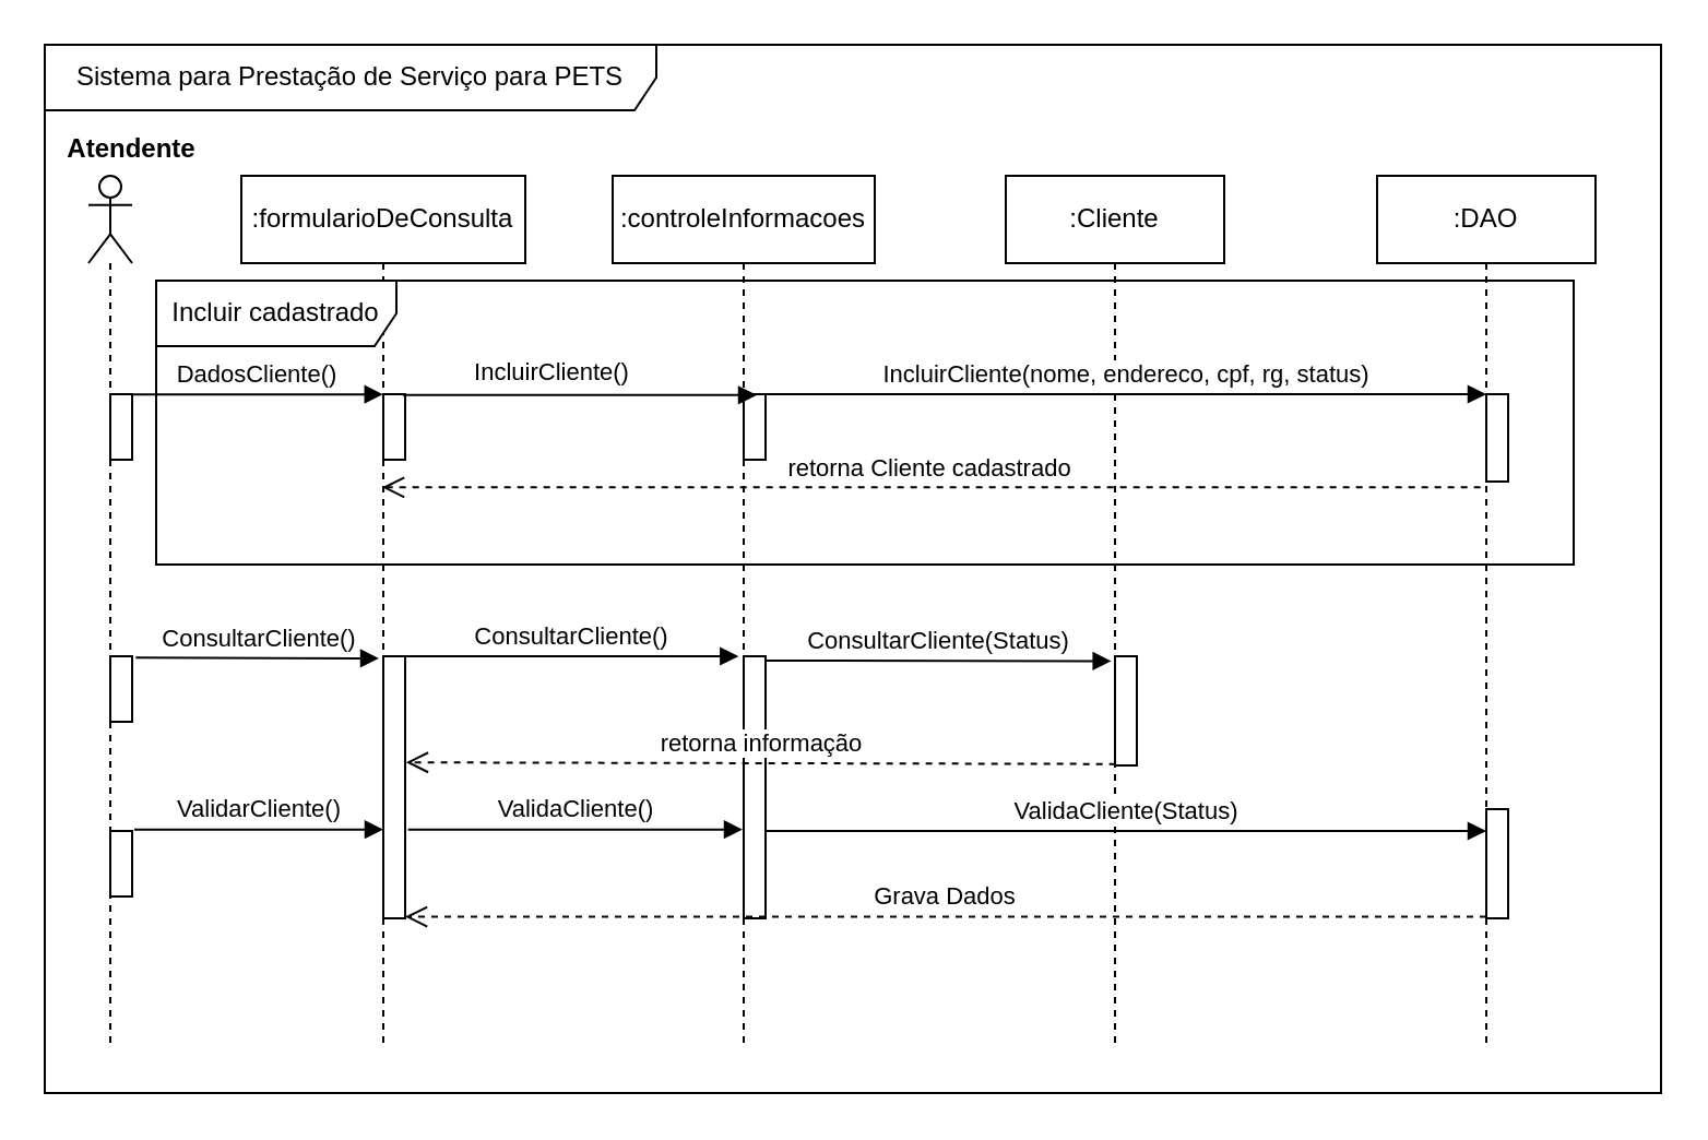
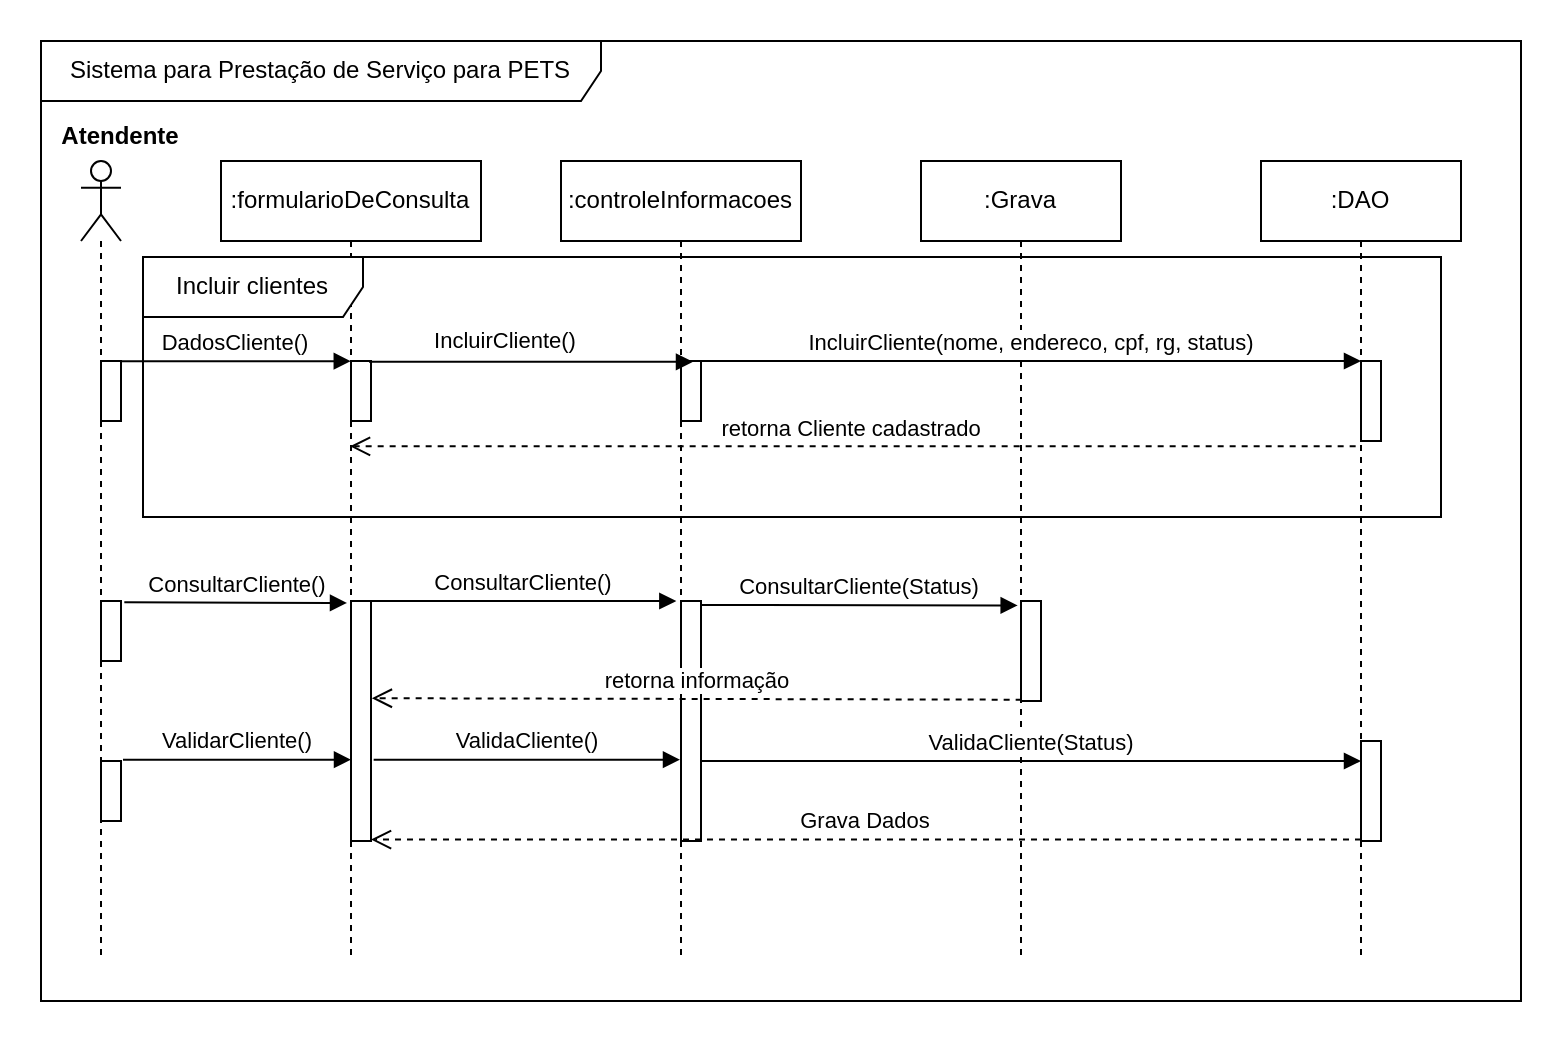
  <mxCell id="0" />
  <mxCell id="1" parent="0" />
  <mxCell id="2" value="Sistema para Prestação de Serviço para PETS" style="shape=umlFrame;whiteSpace=wrap;html=1;sketch=0;width=280;height=30;" parent="1" vertex="1"><mxGeometry x="20" y="20" width="740" height="480" as="geometry" /></mxCell>
  <mxCell id="3" value="" style="shape=umlLifeline;participant=umlActor;perimeter=lifelinePerimeter;whiteSpace=wrap;html=1;container=1;collapsible=0;recursiveResize=0;verticalAlign=top;spacingTop=36;outlineConnect=0;rounded=0;sketch=0;" parent="1" vertex="1"><mxGeometry x="40" y="80" width="20" height="400" as="geometry" /></mxCell>
  <mxCell id="4" value="" style="html=1;points=[];perimeter=orthogonalPerimeter;sketch=0;" parent="3" vertex="1"><mxGeometry x="10" y="100" width="10" height="30" as="geometry" /></mxCell>
  <mxCell id="5" value="" style="html=1;points=[];perimeter=orthogonalPerimeter;" vertex="1" parent="3"><mxGeometry x="10" y="220" width="10" height="30" as="geometry" /></mxCell>
  <mxCell id="6" value="" style="html=1;points=[];perimeter=orthogonalPerimeter;" vertex="1" parent="3"><mxGeometry x="10" y="300" width="10" height="30" as="geometry" /></mxCell>
  <mxCell id="7" value=":formularioDeConsulta" style="shape=umlLifeline;perimeter=lifelinePerimeter;whiteSpace=wrap;html=1;container=1;collapsible=0;recursiveResize=0;outlineConnect=0;rounded=0;sketch=0;" parent="1" vertex="1"><mxGeometry x="110" y="80" width="130" height="400" as="geometry" /></mxCell>
  <mxCell id="8" value="" style="html=1;points=[];perimeter=orthogonalPerimeter;sketch=0;" parent="7" vertex="1"><mxGeometry x="65" y="100" width="10" height="30" as="geometry" /></mxCell>
  <mxCell id="9" value="" style="html=1;points=[];perimeter=orthogonalPerimeter;" vertex="1" parent="7"><mxGeometry x="65" y="220" width="10" height="120" as="geometry" /></mxCell>
  <mxCell id="10" value=":controleInformacoes" style="shape=umlLifeline;perimeter=lifelinePerimeter;whiteSpace=wrap;html=1;container=1;collapsible=0;recursiveResize=0;outlineConnect=0;" vertex="1" parent="1"><mxGeometry x="280" y="80" width="120" height="400" as="geometry" /></mxCell>
  <mxCell id="11" value="" style="html=1;points=[];perimeter=orthogonalPerimeter;" vertex="1" parent="10"><mxGeometry x="60" y="100" width="10" height="30" as="geometry" /></mxCell>
  <mxCell id="12" value="" style="html=1;points=[];perimeter=orthogonalPerimeter;" vertex="1" parent="10"><mxGeometry x="60" y="220" width="10" height="120" as="geometry" /></mxCell>
- <mxCell id="13" value=":Cliente" style="shape=umlLifeline;perimeter=lifelinePerimeter;whiteSpace=wrap;html=1;container=1;collapsible=0;recursiveResize=0;outlineConnect=0;" vertex="1" parent="1"><mxGeometry x="460" y="80" width="100" height="400" as="geometry" /></mxCell>
+ <mxCell id="13" value=":Grava" style="shape=umlLifeline;perimeter=lifelinePerimeter;whiteSpace=wrap;html=1;container=1;collapsible=0;recursiveResize=0;outlineConnect=0;" vertex="1" parent="1"><mxGeometry x="460" y="80" width="100" height="400" as="geometry" /></mxCell>
  <mxCell id="14" value="" style="html=1;points=[];perimeter=orthogonalPerimeter;" vertex="1" parent="13"><mxGeometry x="50" y="220" width="10" height="50" as="geometry" /></mxCell>
  <mxCell id="15" value=":DAO" style="shape=umlLifeline;perimeter=lifelinePerimeter;whiteSpace=wrap;html=1;container=1;collapsible=0;recursiveResize=0;outlineConnect=0;" vertex="1" parent="1"><mxGeometry x="630" y="80" width="100" height="400" as="geometry" /></mxCell>
  <mxCell id="16" value="" style="html=1;points=[];perimeter=orthogonalPerimeter;" vertex="1" parent="15"><mxGeometry x="50" y="100" width="10" height="40" as="geometry" /></mxCell>
  <mxCell id="17" value="" style="html=1;points=[];perimeter=orthogonalPerimeter;" vertex="1" parent="15"><mxGeometry x="50" y="290" width="10" height="50" as="geometry" /></mxCell>
  <mxCell id="18" value="IncluirCliente()" style="html=1;verticalAlign=bottom;endArrow=block;rounded=0;exitX=0.9;exitY=0.014;exitDx=0;exitDy=0;exitPerimeter=0;entryX=0.6;entryY=0.014;entryDx=0;entryDy=0;entryPerimeter=0;" edge="1" parent="1" source="8" target="11"><mxGeometry x="-0.16" y="1" width="80" relative="1" as="geometry"><mxPoint x="490" y="230" as="sourcePoint" /><mxPoint x="570" y="230" as="targetPoint" /><Array as="points" /><mxPoint as="offset" /></mxGeometry></mxCell>
  <mxCell id="19" value="IncluirCliente(nome, endereco, cpf, rg, status)" style="html=1;verticalAlign=bottom;endArrow=block;rounded=0;exitX=1;exitY=0;exitDx=0;exitDy=0;exitPerimeter=0;entryX=0;entryY=0;entryDx=0;entryDy=0;entryPerimeter=0;" edge="1" parent="1" source="11" target="16"><mxGeometry width="80" relative="1" as="geometry"><mxPoint x="490" y="230" as="sourcePoint" /><mxPoint x="570" y="230" as="targetPoint" /></mxGeometry></mxCell>
  <mxCell id="20" value="DadosCliente()" style="html=1;verticalAlign=bottom;endArrow=block;rounded=0;exitX=1.022;exitY=0.003;exitDx=0;exitDy=0;exitPerimeter=0;entryX=-0.011;entryY=0.003;entryDx=0;entryDy=0;entryPerimeter=0;" edge="1" parent="1" source="4" target="8"><mxGeometry width="80" relative="1" as="geometry"><mxPoint x="150" y="160" as="sourcePoint" /><mxPoint x="230" y="160" as="targetPoint" /></mxGeometry></mxCell>
  <mxCell id="21" value="retorna Cliente cadastrado" style="html=1;verticalAlign=bottom;endArrow=open;dashed=1;endSize=8;rounded=0;exitX=-0.267;exitY=1.067;exitDx=0;exitDy=0;exitPerimeter=0;" edge="1" parent="1" source="16" target="7"><mxGeometry x="0.004" relative="1" as="geometry"><mxPoint x="750" y="200" as="sourcePoint" /><mxPoint x="670" y="200" as="targetPoint" /><mxPoint as="offset" /></mxGeometry></mxCell>
  <mxCell id="22" value="Atendente" style="text;align=center;fontStyle=1;verticalAlign=middle;spacingLeft=3;spacingRight=3;strokeColor=none;rotatable=0;points=[[0,0.5],[1,0.5]];portConstraint=eastwest;" vertex="1" parent="1"><mxGeometry x="20" y="54" width="80" height="26" as="geometry" /></mxCell>
  <mxCell id="23" value="ConsultarCliente()" style="html=1;verticalAlign=bottom;endArrow=block;rounded=0;exitX=1;exitY=0;exitDx=0;exitDy=0;exitPerimeter=0;entryX=-0.233;entryY=0;entryDx=0;entryDy=0;entryPerimeter=0;" edge="1" parent="1" source="9" target="12"><mxGeometry width="80" relative="1" as="geometry"><mxPoint x="200" y="229.5" as="sourcePoint" /><mxPoint x="280" y="229.5" as="targetPoint" /></mxGeometry></mxCell>
  <mxCell id="24" value="ConsultarCliente(Status)" style="html=1;verticalAlign=bottom;endArrow=block;rounded=0;entryX=-0.167;entryY=0.044;entryDx=0;entryDy=0;entryPerimeter=0;" edge="1" parent="1" target="14"><mxGeometry width="80" relative="1" as="geometry"><mxPoint x="350" y="302" as="sourcePoint" /><mxPoint x="470" y="240" as="targetPoint" /></mxGeometry></mxCell>
  <mxCell id="25" value="retorna informação" style="html=1;verticalAlign=bottom;endArrow=open;dashed=1;endSize=8;rounded=0;exitX=0.033;exitY=0.987;exitDx=0;exitDy=0;exitPerimeter=0;entryX=1.043;entryY=0.405;entryDx=0;entryDy=0;entryPerimeter=0;" edge="1" parent="1" source="14" target="9"><mxGeometry relative="1" as="geometry"><mxPoint x="470" y="280" as="sourcePoint" /><mxPoint x="190" y="350" as="targetPoint" /></mxGeometry></mxCell>
- <mxCell id="26" value="Incluir cadastrado" style="shape=umlFrame;whiteSpace=wrap;html=1;width=110;height=30;" vertex="1" parent="1"><mxGeometry x="71" y="128" width="649" height="130" as="geometry" /></mxCell>
+ <mxCell id="26" value="Incluir clientes" style="shape=umlFrame;whiteSpace=wrap;html=1;width=110;height=30;" vertex="1" parent="1"><mxGeometry x="71" y="128" width="649" height="130" as="geometry" /></mxCell>
  <mxCell id="27" value="ConsultarCliente()" style="html=1;verticalAlign=bottom;endArrow=block;rounded=0;entryX=-0.2;entryY=0.008;entryDx=0;entryDy=0;entryPerimeter=0;exitX=1.167;exitY=0.022;exitDx=0;exitDy=0;exitPerimeter=0;" edge="1" parent="1" source="5" target="9"><mxGeometry width="80" relative="1" as="geometry"><mxPoint x="60" y="230" as="sourcePoint" /><mxPoint x="140" y="230" as="targetPoint" /></mxGeometry></mxCell>
  <mxCell id="28" value="ValidarCliente()" style="html=1;verticalAlign=bottom;endArrow=block;rounded=0;exitX=1.1;exitY=-0.022;exitDx=0;exitDy=0;exitPerimeter=0;" edge="1" parent="1" source="6" target="9"><mxGeometry width="80" relative="1" as="geometry"><mxPoint x="90" y="380" as="sourcePoint" /><mxPoint x="170" y="380" as="targetPoint" /></mxGeometry></mxCell>
  <mxCell id="29" value="ValidaCliente()" style="html=1;verticalAlign=bottom;endArrow=block;rounded=0;exitX=1.133;exitY=0.661;exitDx=0;exitDy=0;exitPerimeter=0;" edge="1" parent="1" source="9" target="10"><mxGeometry width="80" relative="1" as="geometry"><mxPoint x="200" y="380" as="sourcePoint" /><mxPoint x="280" y="380" as="targetPoint" /></mxGeometry></mxCell>
  <mxCell id="30" value="ValidaCliente(Status)" style="html=1;verticalAlign=bottom;endArrow=block;rounded=0;" edge="1" parent="1" target="17"><mxGeometry width="80" relative="1" as="geometry"><mxPoint x="350" y="380" as="sourcePoint" /><mxPoint x="430" y="380" as="targetPoint" /></mxGeometry></mxCell>
  <mxCell id="31" value="Grava Dados" style="html=1;verticalAlign=bottom;endArrow=open;dashed=1;endSize=8;rounded=0;entryX=1;entryY=0.994;entryDx=0;entryDy=0;entryPerimeter=0;" edge="1" parent="1" source="17" target="9"><mxGeometry relative="1" as="geometry"><mxPoint x="440" y="440" as="sourcePoint" /><mxPoint x="360" y="440" as="targetPoint" /></mxGeometry></mxCell>
